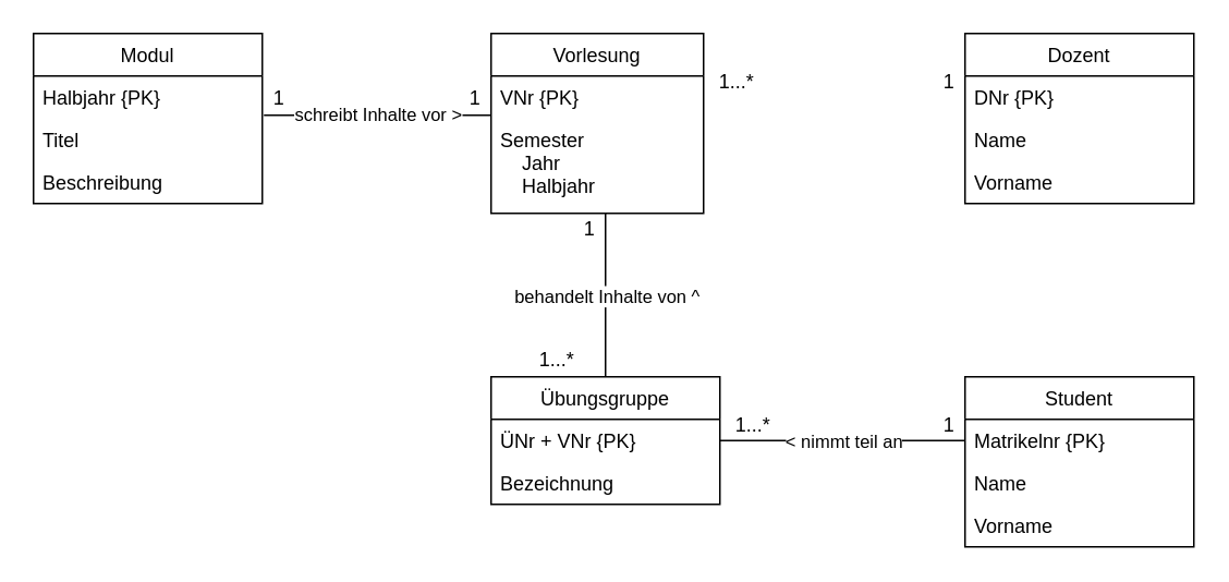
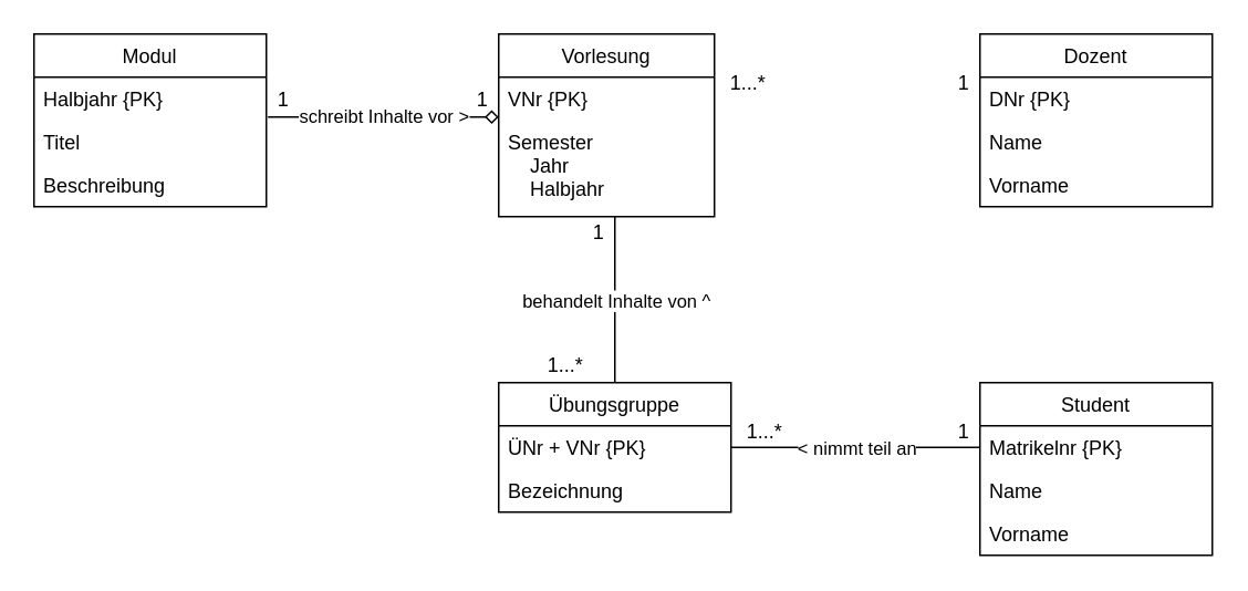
  <mxCell id="0" />
  <mxCell id="1" parent="0" />
  <mxCell id="2" value="Modul" style="swimlane;fontStyle=0;childLayout=stackLayout;horizontal=1;startSize=26;horizontalStack=0;resizeParent=1;resizeParentMax=0;resizeLast=0;collapsible=1;marginBottom=0;" vertex="1" parent="1"><mxGeometry x="20" y="20" width="140" height="104" as="geometry" /></mxCell>
  <mxCell id="3" value="Halbjahr {PK}" style="text;strokeColor=none;fillColor=none;align=left;verticalAlign=top;spacingLeft=4;spacingRight=4;overflow=hidden;rotatable=0;points=[[0,0.5],[1,0.5]];portConstraint=eastwest;" vertex="1" parent="2"><mxGeometry y="26" width="140" height="26" as="geometry" /></mxCell>
  <mxCell id="4" value="Titel" style="text;strokeColor=none;fillColor=none;align=left;verticalAlign=top;spacingLeft=4;spacingRight=4;overflow=hidden;rotatable=0;points=[[0,0.5],[1,0.5]];portConstraint=eastwest;" vertex="1" parent="2"><mxGeometry y="52" width="140" height="26" as="geometry" /></mxCell>
  <mxCell id="5" value="Beschreibung" style="text;strokeColor=none;fillColor=none;align=left;verticalAlign=top;spacingLeft=4;spacingRight=4;overflow=hidden;rotatable=0;points=[[0,0.5],[1,0.5]];portConstraint=eastwest;" vertex="1" parent="2"><mxGeometry y="78" width="140" height="26" as="geometry" /></mxCell>
  <mxCell id="6" value="Vorlesung" style="swimlane;fontStyle=0;childLayout=stackLayout;horizontal=1;startSize=26;horizontalStack=0;resizeParent=1;resizeParentMax=0;resizeLast=0;collapsible=1;marginBottom=0;" vertex="1" parent="1"><mxGeometry x="300" y="20" width="130" height="110" as="geometry" /></mxCell>
  <mxCell id="7" value="VNr {PK}" style="text;strokeColor=none;fillColor=none;align=left;verticalAlign=top;spacingLeft=4;spacingRight=4;overflow=hidden;rotatable=0;points=[[0,0.5],[1,0.5]];portConstraint=eastwest;" vertex="1" parent="6"><mxGeometry y="26" width="130" height="26" as="geometry" /></mxCell>
  <mxCell id="8" value="Semester&#10;    Jahr&#10;    Halbjahr&#10;" style="text;strokeColor=none;fillColor=none;align=left;verticalAlign=top;spacingLeft=4;spacingRight=4;overflow=hidden;rotatable=0;points=[[0,0.5],[1,0.5]];portConstraint=eastwest;" vertex="1" parent="6"><mxGeometry y="52" width="130" height="58" as="geometry" /></mxCell>
  <mxCell id="9" value="Dozent" style="swimlane;fontStyle=0;childLayout=stackLayout;horizontal=1;startSize=26;horizontalStack=0;resizeParent=1;resizeParentMax=0;resizeLast=0;collapsible=1;marginBottom=0;" vertex="1" parent="1"><mxGeometry x="590" y="20" width="140" height="104" as="geometry" /></mxCell>
  <mxCell id="10" value="DNr {PK}" style="text;strokeColor=none;fillColor=none;align=left;verticalAlign=top;spacingLeft=4;spacingRight=4;overflow=hidden;rotatable=0;points=[[0,0.5],[1,0.5]];portConstraint=eastwest;" vertex="1" parent="9"><mxGeometry y="26" width="140" height="26" as="geometry" /></mxCell>
  <mxCell id="11" value="Name" style="text;strokeColor=none;fillColor=none;align=left;verticalAlign=top;spacingLeft=4;spacingRight=4;overflow=hidden;rotatable=0;points=[[0,0.5],[1,0.5]];portConstraint=eastwest;" vertex="1" parent="9"><mxGeometry y="52" width="140" height="26" as="geometry" /></mxCell>
  <mxCell id="12" value="Vorname" style="text;strokeColor=none;fillColor=none;align=left;verticalAlign=top;spacingLeft=4;spacingRight=4;overflow=hidden;rotatable=0;points=[[0,0.5],[1,0.5]];portConstraint=eastwest;" vertex="1" parent="9"><mxGeometry y="78" width="140" height="26" as="geometry" /></mxCell>
  <mxCell id="13" value="Übungsgruppe" style="swimlane;fontStyle=0;childLayout=stackLayout;horizontal=1;startSize=26;horizontalStack=0;resizeParent=1;resizeParentMax=0;resizeLast=0;collapsible=1;marginBottom=0;" vertex="1" parent="1"><mxGeometry x="300" y="230" width="140" height="78" as="geometry" /></mxCell>
  <mxCell id="14" value="ÜNr + VNr {PK}" style="text;strokeColor=none;fillColor=none;align=left;verticalAlign=top;spacingLeft=4;spacingRight=4;overflow=hidden;rotatable=0;points=[[0,0.5],[1,0.5]];portConstraint=eastwest;" vertex="1" parent="13"><mxGeometry y="26" width="140" height="26" as="geometry" /></mxCell>
  <mxCell id="15" value="Bezeichnung" style="text;strokeColor=none;fillColor=none;align=left;verticalAlign=top;spacingLeft=4;spacingRight=4;overflow=hidden;rotatable=0;points=[[0,0.5],[1,0.5]];portConstraint=eastwest;" vertex="1" parent="13"><mxGeometry y="52" width="140" height="26" as="geometry" /></mxCell>
  <mxCell id="16" value="Student" style="swimlane;fontStyle=0;childLayout=stackLayout;horizontal=1;startSize=26;horizontalStack=0;resizeParent=1;resizeParentMax=0;resizeLast=0;collapsible=1;marginBottom=0;" vertex="1" parent="1"><mxGeometry x="590" y="230" width="140" height="104" as="geometry" /></mxCell>
  <mxCell id="17" value="Matrikelnr {PK}" style="text;strokeColor=none;fillColor=none;align=left;verticalAlign=top;spacingLeft=4;spacingRight=4;overflow=hidden;rotatable=0;points=[[0,0.5],[1,0.5]];portConstraint=eastwest;" vertex="1" parent="16"><mxGeometry y="26" width="140" height="26" as="geometry" /></mxCell>
  <mxCell id="18" value="Name" style="text;strokeColor=none;fillColor=none;align=left;verticalAlign=top;spacingLeft=4;spacingRight=4;overflow=hidden;rotatable=0;points=[[0,0.5],[1,0.5]];portConstraint=eastwest;" vertex="1" parent="16"><mxGeometry y="52" width="140" height="26" as="geometry" /></mxCell>
  <mxCell id="19" value="Vorname" style="text;strokeColor=none;fillColor=none;align=left;verticalAlign=top;spacingLeft=4;spacingRight=4;overflow=hidden;rotatable=0;points=[[0,0.5],[1,0.5]];portConstraint=eastwest;" vertex="1" parent="16"><mxGeometry y="78" width="140" height="26" as="geometry" /></mxCell>
  <mxCell id="20" value="" style="endArrow=none;html=1;endFill=0;exitX=1;exitY=0.5;exitDx=0;exitDy=0;entryX=0;entryY=0.5;entryDx=0;entryDy=0;" edge="1" parent="1" source="14" target="17"><mxGeometry relative="1" as="geometry"><mxPoint x="460" y="268.5" as="sourcePoint" /><mxPoint x="560" y="268.5" as="targetPoint" /></mxGeometry></mxCell>
  <mxCell id="21" value="&amp;lt; nimmt teil an" style="edgeLabel;resizable=0;html=1;align=center;verticalAlign=middle;" connectable="0" vertex="1" parent="20"><mxGeometry relative="1" as="geometry" /></mxCell>
- <mxCell id="22" value="" style="endArrow=none;html=1;endFill=0;entryX=0;entryY=0.923;entryDx=0;entryDy=0;entryPerimeter=0;exitX=1.007;exitY=-0.077;exitDx=0;exitDy=0;exitPerimeter=0;" edge="1" parent="1" source="4" target="7"><mxGeometry relative="1" as="geometry"><mxPoint x="160" y="70" as="sourcePoint" /><mxPoint x="260" y="70" as="targetPoint" /></mxGeometry></mxCell>
+ <mxCell id="22" value="" style="endArrow=diamond;html=1;endFill=0;entryX=0;entryY=0.923;entryDx=0;entryDy=0;entryPerimeter=0;exitX=1.007;exitY=-0.077;exitDx=0;exitDy=0;exitPerimeter=0;" edge="1" parent="1" source="4" target="7"><mxGeometry relative="1" as="geometry"><mxPoint x="160" y="70" as="sourcePoint" /><mxPoint x="260" y="70" as="targetPoint" /></mxGeometry></mxCell>
  <mxCell id="23" value="schreibt Inhalte vor &amp;gt;" style="edgeLabel;resizable=0;html=1;align=center;verticalAlign=middle;" connectable="0" vertex="1" parent="22"><mxGeometry relative="1" as="geometry" /></mxCell>
  <mxCell id="24" value="" style="endArrow=none;html=1;endFill=0;exitX=0.5;exitY=0;exitDx=0;exitDy=0;" edge="1" parent="1" source="13"><mxGeometry relative="1" as="geometry"><mxPoint x="200" y="170" as="sourcePoint" /><mxPoint x="370" y="130" as="targetPoint" /></mxGeometry></mxCell>
  <mxCell id="25" value="behandelt Inhalte von ^" style="edgeLabel;resizable=0;html=1;align=center;verticalAlign=middle;" connectable="0" vertex="1" parent="24"><mxGeometry relative="1" as="geometry" /></mxCell>
  <mxCell id="26" value="1" style="text;html=1;align=center;verticalAlign=middle;resizable=0;points=[];autosize=1;strokeColor=none;" vertex="1" parent="1"><mxGeometry x="160" y="50" width="20" height="20" as="geometry" /></mxCell>
  <mxCell id="27" value="1" style="text;html=1;align=center;verticalAlign=middle;resizable=0;points=[];autosize=1;strokeColor=none;" vertex="1" parent="1"><mxGeometry x="280" y="50" width="20" height="20" as="geometry" /></mxCell>
  <mxCell id="28" value="1" style="text;html=1;align=center;verticalAlign=middle;resizable=0;points=[];autosize=1;strokeColor=none;" vertex="1" parent="1"><mxGeometry x="570" y="40" width="20" height="20" as="geometry" /></mxCell>
  <mxCell id="29" value="1" style="text;html=1;align=center;verticalAlign=middle;resizable=0;points=[];autosize=1;strokeColor=none;" vertex="1" parent="1"><mxGeometry x="570" y="250" width="20" height="20" as="geometry" /></mxCell>
  <mxCell id="30" value="1...*" style="text;html=1;align=center;verticalAlign=middle;resizable=0;points=[];autosize=1;strokeColor=none;" vertex="1" parent="1"><mxGeometry x="440" y="250" width="40" height="20" as="geometry" /></mxCell>
  <mxCell id="31" value="1...*" style="text;html=1;align=center;verticalAlign=middle;resizable=0;points=[];autosize=1;strokeColor=none;" vertex="1" parent="1"><mxGeometry x="430" y="40" width="40" height="20" as="geometry" /></mxCell>
  <mxCell id="32" value="1" style="text;html=1;align=center;verticalAlign=middle;resizable=0;points=[];autosize=1;strokeColor=none;" vertex="1" parent="1"><mxGeometry x="350" y="130" width="20" height="20" as="geometry" /></mxCell>
  <mxCell id="33" value="1...*" style="text;html=1;align=center;verticalAlign=middle;resizable=0;points=[];autosize=1;strokeColor=none;" vertex="1" parent="1"><mxGeometry x="320" y="210" width="40" height="20" as="geometry" /></mxCell>
